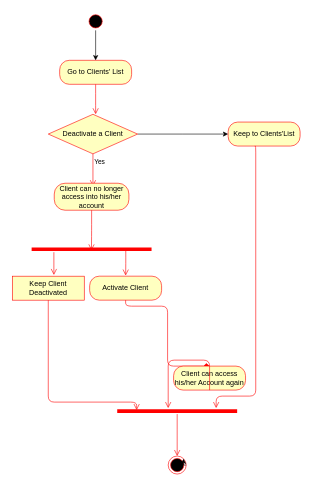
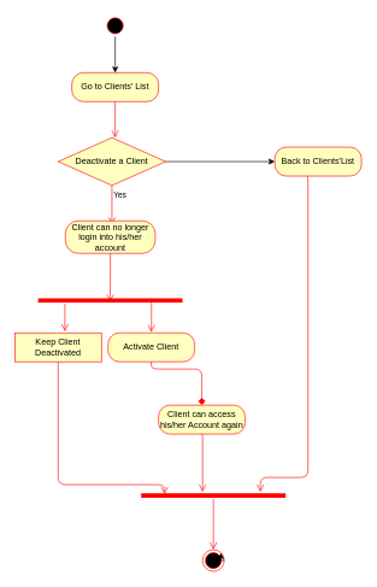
  <mxCell id="0" />
  <mxCell id="1" parent="0" />
  <mxCell id="2" style="edgeStyle=orthogonalEdgeStyle;rounded=0;orthogonalLoop=1;jettySize=auto;html=1;exitX=0.5;exitY=1;exitDx=0;exitDy=0;" parent="1" edge="1"><mxGeometry relative="1" as="geometry"><mxPoint x="170" y="120" as="sourcePoint" /><mxPoint x="170" y="120" as="targetPoint" /></mxGeometry></mxCell>
  <mxCell id="3" value="Go to Clients' List" style="rounded=1;whiteSpace=wrap;html=1;arcSize=40;fontColor=#000000;fillColor=#ffffc0;strokeColor=#ff0000;" parent="1" vertex="1"><mxGeometry x="99" y="100" width="120" height="40" as="geometry" /></mxCell>
  <mxCell id="4" value="" style="edgeStyle=orthogonalEdgeStyle;html=1;verticalAlign=bottom;endArrow=open;endSize=8;strokeColor=#ff0000;entryX=0.5;entryY=0;entryDx=0;entryDy=0;" parent="1" source="3" edge="1"><mxGeometry relative="1" as="geometry"><mxPoint x="159" y="190" as="targetPoint" /><Array as="points" /></mxGeometry></mxCell>
  <mxCell id="5" value="" style="edgeStyle=orthogonalEdgeStyle;rounded=0;orthogonalLoop=1;jettySize=auto;html=1;entryX=0.5;entryY=0;entryDx=0;entryDy=0;" parent="1" source="6" target="3" edge="1"><mxGeometry relative="1" as="geometry"><mxPoint x="159" y="110" as="targetPoint" /></mxGeometry></mxCell>
  <mxCell id="6" value="" style="ellipse;html=1;shape=startState;fillColor=#000000;strokeColor=#ff0000;" parent="1" vertex="1"><mxGeometry x="144" width="30" height="30" as="geometry" y="20" /></mxCell>
  <mxCell id="7" value="" style="edgeStyle=orthogonalEdgeStyle;rounded=0;orthogonalLoop=1;jettySize=auto;html=1;entryX=0;entryY=0.5;entryDx=0;entryDy=0;" parent="1" source="8" edge="1"><mxGeometry relative="1" as="geometry"><mxPoint x="380" y="223" as="targetPoint" /></mxGeometry></mxCell>
  <mxCell id="8" value="Deactivate a Client" style="rhombus;whiteSpace=wrap;html=1;fillColor=#ffffc0;strokeColor=#ff0000;" parent="1" vertex="1"><mxGeometry x="80" y="190" width="149" height="66" as="geometry" /></mxCell>
  <mxCell id="9" value="Yes" style="edgeStyle=orthogonalEdgeStyle;html=1;align=left;verticalAlign=top;endArrow=open;endSize=8;strokeColor=#ff0000;entryX=0.5;entryY=0;entryDx=0;entryDy=0;" parent="1" source="8" edge="1"><mxGeometry x="-1" relative="1" as="geometry"><mxPoint x="154.5" y="310" as="targetPoint" /></mxGeometry></mxCell>
  <mxCell id="10" value="" style="ellipse;html=1;shape=endState;fillColor=#000000;strokeColor=#ff0000;" parent="1" vertex="1"><mxGeometry x="280" y="760" width="30" height="30" as="geometry" /></mxCell>
  <mxCell id="11" style="edgeStyle=orthogonalEdgeStyle;rounded=0;orthogonalLoop=1;jettySize=auto;html=1;exitX=1;exitY=0.5;exitDx=0;exitDy=0;entryX=1;entryY=0;entryDx=0;entryDy=0;" parent="1" source="10" target="10" edge="1"><mxGeometry relative="1" as="geometry" /></mxCell>
- <mxCell id="12" value="Keep to Clients'List" style="rounded=1;whiteSpace=wrap;html=1;arcSize=40;fontColor=#000000;fillColor=#ffffc0;strokeColor=#ff0000;" parent="1" vertex="1"><mxGeometry x="380" y="203" width="120" height="40" as="geometry" /></mxCell>
+ <mxCell id="12" value="Back to Clients'List" style="rounded=1;whiteSpace=wrap;html=1;arcSize=40;fontColor=#000000;fillColor=#ffffc0;strokeColor=#ff0000;" parent="1" vertex="1"><mxGeometry x="380" y="203" width="120" height="40" as="geometry" /></mxCell>
  <mxCell id="13" value="" style="shape=line;html=1;strokeWidth=6;strokeColor=#ff0000;" parent="1" vertex="1"><mxGeometry x="52.25" y="410" width="200" height="10" as="geometry" /></mxCell>
  <mxCell id="14" value="Keep Client Deactivated" style="whiteSpace=wrap;html=1;arcSize=40;fontColor=#000000;fillColor=#ffffc0;strokeColor=#ff0000;rounded=0;" parent="1" vertex="1"><mxGeometry x="20" y="460" width="120" height="40" as="geometry" /></mxCell>
  <mxCell id="15" value="Activate Client" style="rounded=1;whiteSpace=wrap;html=1;arcSize=40;fontColor=#000000;fillColor=#ffffc0;strokeColor=#ff0000;" parent="1" vertex="1"><mxGeometry x="149" y="460" width="120" height="40" as="geometry" /></mxCell>
  <mxCell id="16" value="" style="edgeStyle=orthogonalEdgeStyle;html=1;verticalAlign=bottom;endArrow=diamond;endSize=8;strokeColor=#ff0000;entryX=0.5;entryY=0;entryDx=0;entryDy=0;" parent="1" source="15" target="22" edge="1"><mxGeometry relative="1" as="geometry"><mxPoint x="310" y="540" as="targetPoint" /><Array as="points"><mxPoint x="209" y="510" /><mxPoint x="279" y="510" /></Array></mxGeometry></mxCell>
  <mxCell id="17" value="" style="edgeStyle=orthogonalEdgeStyle;html=1;verticalAlign=bottom;endArrow=open;endSize=8;strokeColor=#ff0000;entryX=0.162;entryY=0.333;entryDx=0;entryDy=0;entryPerimeter=0;exitX=0.5;exitY=1;exitDx=0;exitDy=0;" parent="1" source="14" target="24" edge="1"><mxGeometry relative="1" as="geometry"><mxPoint x="230" y="670" as="targetPoint" /><mxPoint x="80" y="510" as="sourcePoint" /><Array as="points"><mxPoint x="80" y="670" /><mxPoint x="227" y="670" /></Array></mxGeometry></mxCell>
- <mxCell id="18" value="Client can no longer access into his/her account" style="rounded=1;whiteSpace=wrap;html=1;arcSize=40;fontColor=#000000;fillColor=#ffffc0;strokeColor=#ff0000;" parent="1" vertex="1"><mxGeometry x="90" y="305" width="124.5" height="45" as="geometry" /></mxCell>
+ <mxCell id="18" value="Client can no longer login into his/her account" style="rounded=1;whiteSpace=wrap;html=1;arcSize=40;fontColor=#000000;fillColor=#ffffc0;strokeColor=#ff0000;" parent="1" vertex="1"><mxGeometry x="90" y="305" width="124.5" height="45" as="geometry" /></mxCell>
  <mxCell id="19" value="" style="edgeStyle=orthogonalEdgeStyle;html=1;verticalAlign=bottom;endArrow=open;endSize=8;strokeColor=#ff0000;" parent="1" source="18" edge="1"><mxGeometry relative="1" as="geometry"><mxPoint x="152" y="417" as="targetPoint" /></mxGeometry></mxCell>
  <mxCell id="20" value="" style="edgeStyle=orthogonalEdgeStyle;html=1;verticalAlign=bottom;endArrow=open;endSize=8;strokeColor=#ff0000;entryX=0.578;entryY=-0.05;entryDx=0;entryDy=0;entryPerimeter=0;" parent="1" source="13" target="14" edge="1"><mxGeometry relative="1" as="geometry"><mxPoint x="162" y="427" as="targetPoint" /><mxPoint x="89" y="430" as="sourcePoint" /><Array as="points"><mxPoint x="89" y="415" /><mxPoint x="89" y="415" /></Array></mxGeometry></mxCell>
  <mxCell id="21" value="" style="edgeStyle=orthogonalEdgeStyle;html=1;verticalAlign=bottom;endArrow=open;endSize=8;strokeColor=#ff0000;exitX=0.785;exitY=0.8;exitDx=0;exitDy=0;exitPerimeter=0;" parent="1" source="13" edge="1"><mxGeometry relative="1" as="geometry"><mxPoint x="209" y="459" as="targetPoint" /><mxPoint x="209" y="425" as="sourcePoint" /><Array as="points" /></mxGeometry></mxCell>
- <mxCell id="22" value="Client can access his/her Account again" style="rounded=1;whiteSpace=wrap;html=1;arcSize=40;fontColor=#000000;fillColor=#ffffc0;strokeColor=#ff0000;" parent="1" vertex="1"><mxGeometry x="289" y="610" width="120" height="40" as="geometry" /></mxCell>
+ <mxCell id="22" value="Client can access his/her Account again" style="rounded=1;whiteSpace=wrap;html=1;arcSize=40;fontColor=#000000;fillColor=#ffffc0;strokeColor=#ff0000;" parent="1" vertex="1"><mxGeometry x="219" y="560" width="120" height="40" as="geometry" /></mxCell>
  <mxCell id="23" value="" style="edgeStyle=orthogonalEdgeStyle;html=1;verticalAlign=bottom;endArrow=open;endSize=8;strokeColor=#ff0000;exitX=0.5;exitY=1;exitDx=0;exitDy=0;" parent="1" source="22" target="24" edge="1"><mxGeometry relative="1" as="geometry"><mxPoint x="280" y="670" as="targetPoint" /><mxPoint x="370" y="580" as="sourcePoint" /><Array as="points"><mxPoint x="280" y="600" /></Array></mxGeometry></mxCell>
  <mxCell id="24" value="" style="shape=line;html=1;strokeWidth=6;strokeColor=#ff0000;" parent="1" vertex="1"><mxGeometry x="195" y="680" width="200" height="10" as="geometry" /></mxCell>
  <mxCell id="25" value="" style="edgeStyle=orthogonalEdgeStyle;html=1;verticalAlign=bottom;endArrow=open;endSize=8;strokeColor=#ff0000;" parent="1" source="24" edge="1"><mxGeometry relative="1" as="geometry"><mxPoint x="295" y="760" as="targetPoint" /></mxGeometry></mxCell>
  <mxCell id="26" value="&lt;span style=&quot;color: rgba(0 , 0 , 0 , 0) ; font-family: monospace ; font-size: 0px&quot;&gt;%3CmxGraphModel%3E%3Croot%3E%3CmxCell%20id%3D%220%22%2F%3E%3CmxCell%20id%3D%221%22%20parent%3D%220%22%2F%3E%3CmxCell%20id%3D%222%22%20value%3D%22%22%20style%3D%22edgeStyle%3DorthogonalEdgeStyle%3Bhtml%3D1%3BverticalAlign%3Dbottom%3BendArrow%3Dopen%3BendSize%3D8%3BstrokeColor%3D%23ff0000%3B%22%20edge%3D%221%22%20parent%3D%221%22%3E%3CmxGeometry%20relative%3D%221%22%20as%3D%22geometry%22%3E%3CmxPoint%20x%3D%22535%22%20y%3D%22740%22%20as%3D%22targetPoint%22%2F%3E%3CmxPoint%20x%3D%22535%22%20y%3D%22670%22%20as%3D%22sourcePoint%22%2F%3E%3C%2FmxGeometry%3E%3C%2FmxCell%3E%3C%2Froot%3E%3C%2FmxGraphModel%3E&lt;/span&gt;" style="text;html=1;align=center;verticalAlign=middle;resizable=0;points=[];autosize=1;" parent="1" vertex="1"><mxGeometry x="451" y="271" width="20" height="20" as="geometry" /></mxCell>
  <mxCell id="27" value="" style="edgeStyle=orthogonalEdgeStyle;html=1;verticalAlign=bottom;endArrow=open;endSize=8;strokeColor=#ff0000;exitX=0.5;exitY=1;exitDx=0;exitDy=0;" parent="1" edge="1"><mxGeometry relative="1" as="geometry"><mxPoint x="360" y="680" as="targetPoint" /><mxPoint x="424.5" y="243" as="sourcePoint" /><Array as="points"><mxPoint x="426" y="243" /><mxPoint x="426" y="660" /></Array></mxGeometry></mxCell>
